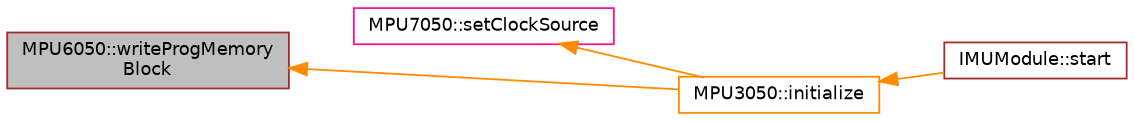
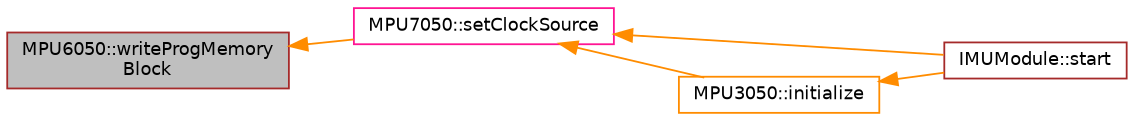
  digraph {
    fontname="DejaVu Sans"
    rankdir=LR
    node [color=brown fillcolor=white fontname="DejaVu Sans" fontsize=10 shape=record style=filled]
    edge [color=darkorange dir=back fontname="DejaVu Sans" fontsize=10 labelfontname=Helvetica labelfontsize=10 style=solid]
    n1 [fillcolor=grey75 fontcolor=black height=0.2 label="MPU6050::writeProgMemory\lBlock" width=0.4]
    n2 [color=deeppink height=0.2 label="MPU7050::setClockSource" width=0.4]
    n3 [height=0.2 label="IMUModule::start" width=0.4]
    n4 [color=darkorange height=0.2 label="MPU3050::initialize" width=0.4]
-   n1 -> n4
+   n1 -> n2
+   n2 -> n3
    n2 -> n4
    n4 -> n3
  }
